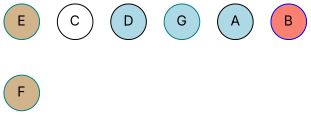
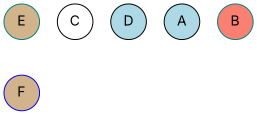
  graph {
    fontname=Inter
    mindist=.1
    node [color=black fillcolor=lightblue fontname=Inter margin=0 shape=circle style=filled]
    edge [fontname=Inter style=invis]
    E [color=teal fillcolor=tan]
-   F [color=teal fillcolor=tan]
+   F [color=blue fillcolor=tan]
    C [fillcolor=white]
    D
-   G [color=teal]
    A
-   B [color=blue fillcolor=salmon]
+   B [color=teal fillcolor=salmon]
    subgraph sub_1 {
      E
      F
    }
    E -- F
    F -- F
  }
